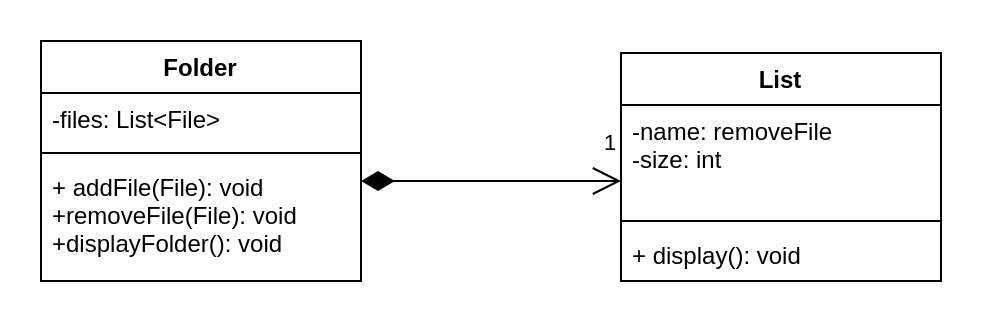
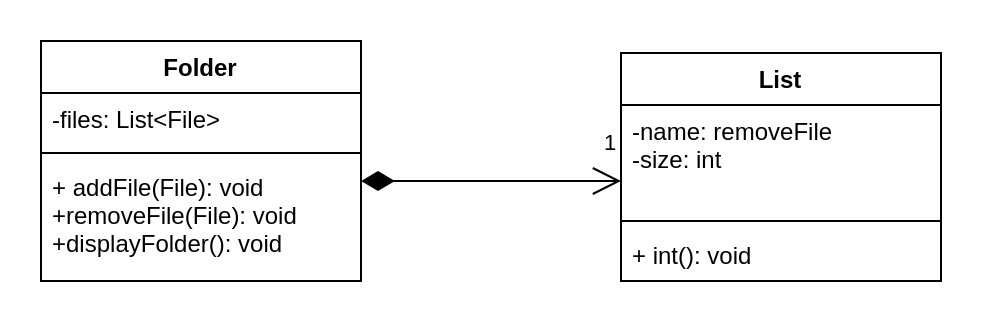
  <mxCell id="0" />
  <mxCell id="1" parent="0" />
  <mxCell id="2" value="Folder" style="swimlane;fontStyle=1;align=center;verticalAlign=top;childLayout=stackLayout;horizontal=1;startSize=26;horizontalStack=0;resizeParent=1;resizeParentMax=0;resizeLast=0;collapsible=1;marginBottom=0;" vertex="1" parent="1"><mxGeometry x="20" y="20" width="160" height="120" as="geometry" /></mxCell>
  <mxCell id="3" value="-files: List&lt;File&gt;" style="text;strokeColor=none;fillColor=none;align=left;verticalAlign=top;spacingLeft=4;spacingRight=4;overflow=hidden;rotatable=0;points=[[0,0.5],[1,0.5]];portConstraint=eastwest;" vertex="1" parent="2"><mxGeometry y="26" width="160" height="26" as="geometry" /></mxCell>
  <mxCell id="4" value="" style="line;strokeWidth=1;fillColor=none;align=left;verticalAlign=middle;spacingTop=-1;spacingLeft=3;spacingRight=3;rotatable=0;labelPosition=right;points=[];portConstraint=eastwest;" vertex="1" parent="2"><mxGeometry y="52" width="160" height="8" as="geometry" /></mxCell>
  <mxCell id="5" value="+ addFile(File): void&#10;+removeFile(File): void&#10;+displayFolder(): void " style="text;strokeColor=none;fillColor=none;align=left;verticalAlign=top;spacingLeft=4;spacingRight=4;overflow=hidden;rotatable=0;points=[[0,0.5],[1,0.5]];portConstraint=eastwest;" vertex="1" parent="2"><mxGeometry y="60" width="160" height="60" as="geometry" /></mxCell>
  <mxCell id="6" value="List" style="swimlane;fontStyle=1;align=center;verticalAlign=top;childLayout=stackLayout;horizontal=1;startSize=26;horizontalStack=0;resizeParent=1;resizeParentMax=0;resizeLast=0;collapsible=1;marginBottom=0;" vertex="1" parent="1"><mxGeometry x="310" y="26" width="160" height="114" as="geometry" /></mxCell>
  <mxCell id="7" value="-name: removeFile&#10;-size: int" style="text;strokeColor=none;fillColor=none;align=left;verticalAlign=top;spacingLeft=4;spacingRight=4;overflow=hidden;rotatable=0;points=[[0,0.5],[1,0.5]];portConstraint=eastwest;" vertex="1" parent="6"><mxGeometry y="26" width="160" height="54" as="geometry" /></mxCell>
  <mxCell id="8" value="" style="line;strokeWidth=1;fillColor=none;align=left;verticalAlign=middle;spacingTop=-1;spacingLeft=3;spacingRight=3;rotatable=0;labelPosition=right;points=[];portConstraint=eastwest;" vertex="1" parent="6"><mxGeometry y="80" width="160" height="8" as="geometry" /></mxCell>
- <mxCell id="9" value="+ display(): void" style="text;strokeColor=none;fillColor=none;align=left;verticalAlign=top;spacingLeft=4;spacingRight=4;overflow=hidden;rotatable=0;points=[[0,0.5],[1,0.5]];portConstraint=eastwest;" vertex="1" parent="6"><mxGeometry y="88" width="160" height="26" as="geometry" /></mxCell>
+ <mxCell id="9" value="+ int(): void" style="text;strokeColor=none;fillColor=none;align=left;verticalAlign=top;spacingLeft=4;spacingRight=4;overflow=hidden;rotatable=0;points=[[0,0.5],[1,0.5]];portConstraint=eastwest;" vertex="1" parent="6"><mxGeometry y="88" width="160" height="26" as="geometry" /></mxCell>
  <mxCell id="10" value="1" style="endArrow=open;html=1;endSize=12;startArrow=diamondThin;startSize=14;startFill=1;edgeStyle=orthogonalEdgeStyle;align=left;verticalAlign=bottom;rounded=0;" edge="1" parent="1"><mxGeometry x="0.846" y="10" relative="1" as="geometry"><mxPoint x="180" y="90" as="sourcePoint" /><mxPoint x="310" y="90" as="targetPoint" /><mxPoint as="offset" /></mxGeometry></mxCell>
